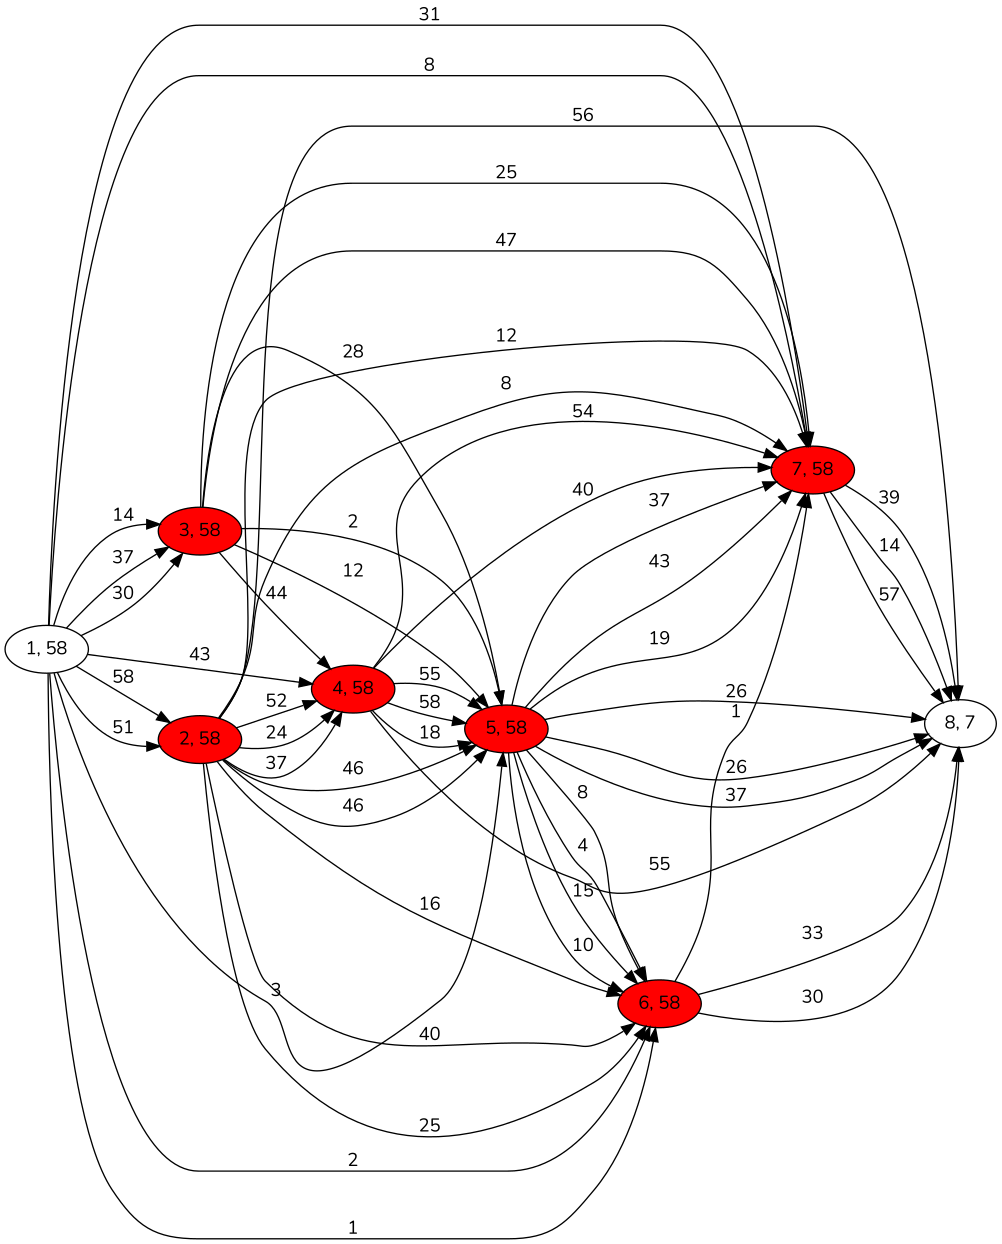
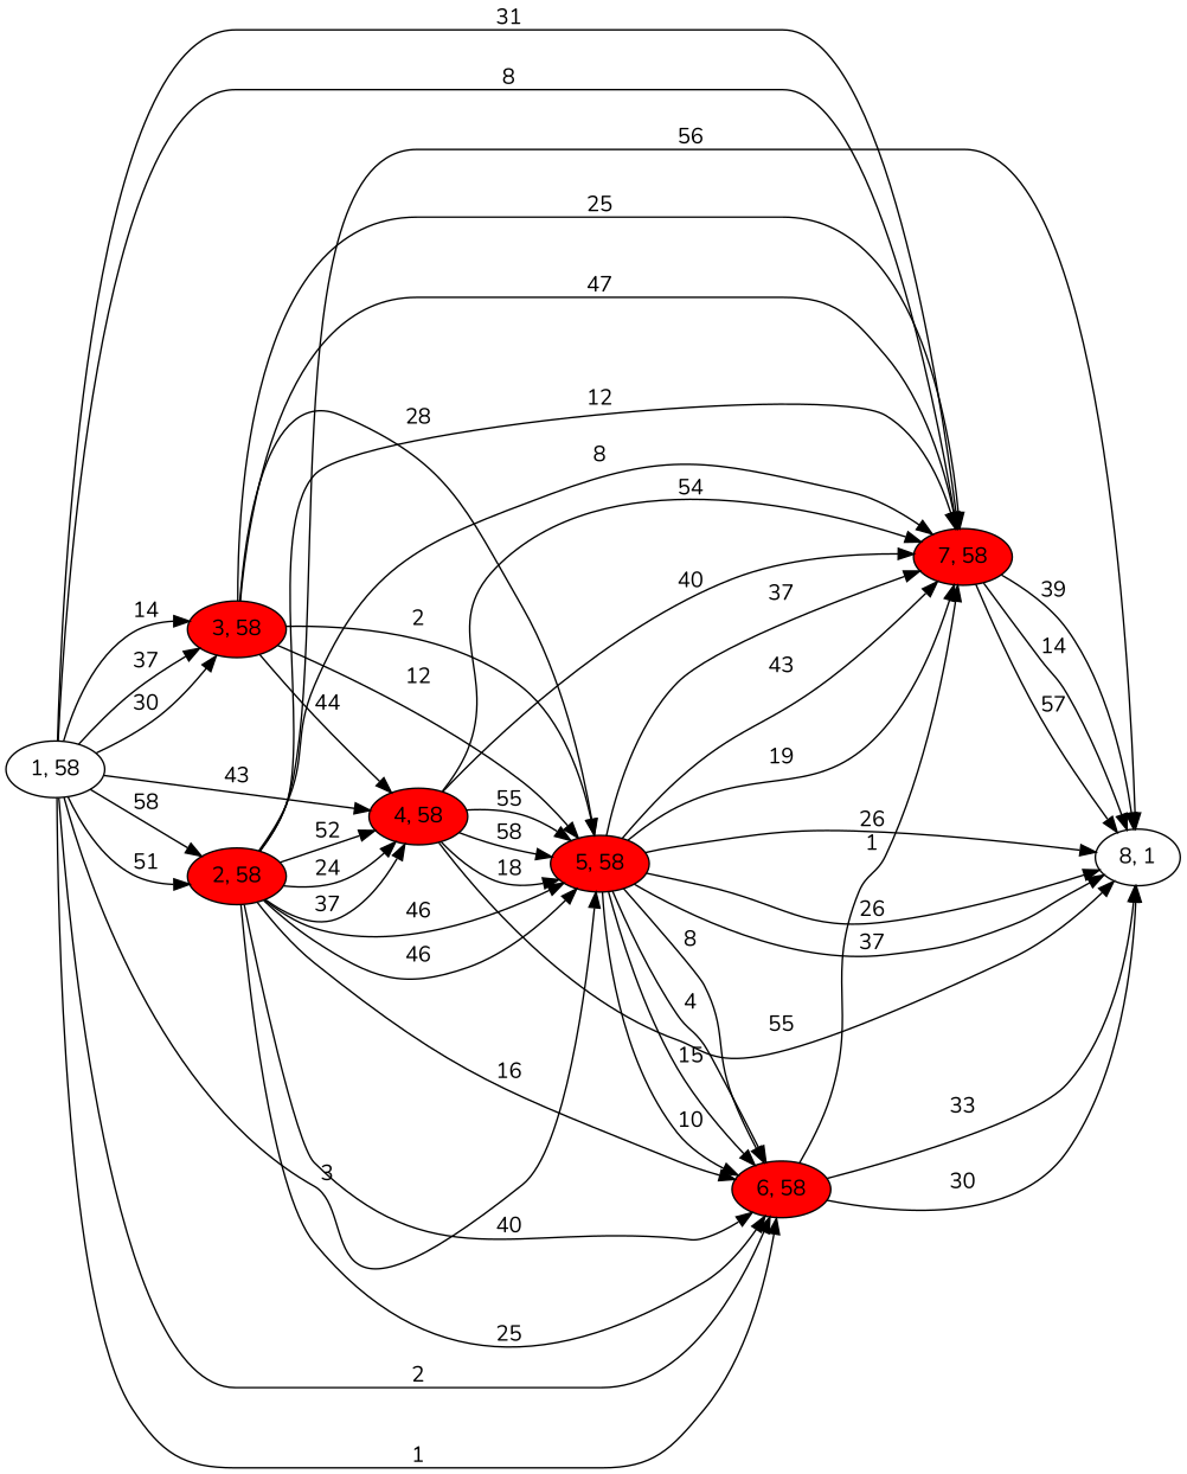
  digraph {
    rankdir=LR
    fontname=Nunito
    node [fontname=Nunito fillcolor=red style=filled]
    edge [fontname=Nunito]
    n1 [label="1, 58" fillcolor="" style=""]
    n2 [label="2, 58"]
    n3 [label="3, 58"]
    n4 [label="4, 58"]
    n5 [label="5, 58"]
    n6 [label="6, 58"]
    n7 [label="7, 58"]
-   n8 [label="8, 7" fillcolor="" style=""]
+   n8 [label="8, 1" fillcolor="" style=""]
    n1 -> n2 [label=51]
    n1 -> n2 [label=58]
    n1 -> n3 [label=30]
    n1 -> n3 [label=14]
    n1 -> n3 [label=37]
    n1 -> n4 [label=43]
    n1 -> n5 [label=3]
    n1 -> n6 [label=1]
    n1 -> n6 [label=2]
    n1 -> n7 [label=8]
    n1 -> n7 [label=31]
    n2 -> n4 [label=52]
    n2 -> n4 [label=24]
    n2 -> n4 [label=37]
    n2 -> n5 [label=46]
    n2 -> n5 [label=46]
    n2 -> n6 [label=25]
    n2 -> n6 [label=40]
    n2 -> n6 [label=16]
    n2 -> n7 [label=12]
    n2 -> n7 [label=8]
    n2 -> n8 [label=56]
    n3 -> n4 [label=44]
    n3 -> n5 [label=28]
    n3 -> n5 [label=2]
    n3 -> n5 [label=12]
    n3 -> n7 [label=25]
    n3 -> n7 [label=47]
    n4 -> n5 [label=55]
    n4 -> n5 [label=58]
    n4 -> n5 [label=18]
    n4 -> n7 [label=54]
    n4 -> n7 [label=40]
    n4 -> n8 [label=55]
    n5 -> n6 [label=15]
    n5 -> n6 [label=10]
    n5 -> n6 [label=8]
    n5 -> n6 [label=4]
    n5 -> n7 [label=19]
    n5 -> n7 [label=37]
    n5 -> n7 [label=43]
    n5 -> n8 [label=26]
    n5 -> n8 [label=26]
    n5 -> n8 [label=37]
    n6 -> n7 [label=1]
    n6 -> n8 [label=30]
    n6 -> n8 [label=33]
    n7 -> n8 [label=57]
    n7 -> n8 [label=39]
    n7 -> n8 [label=14]
  }
